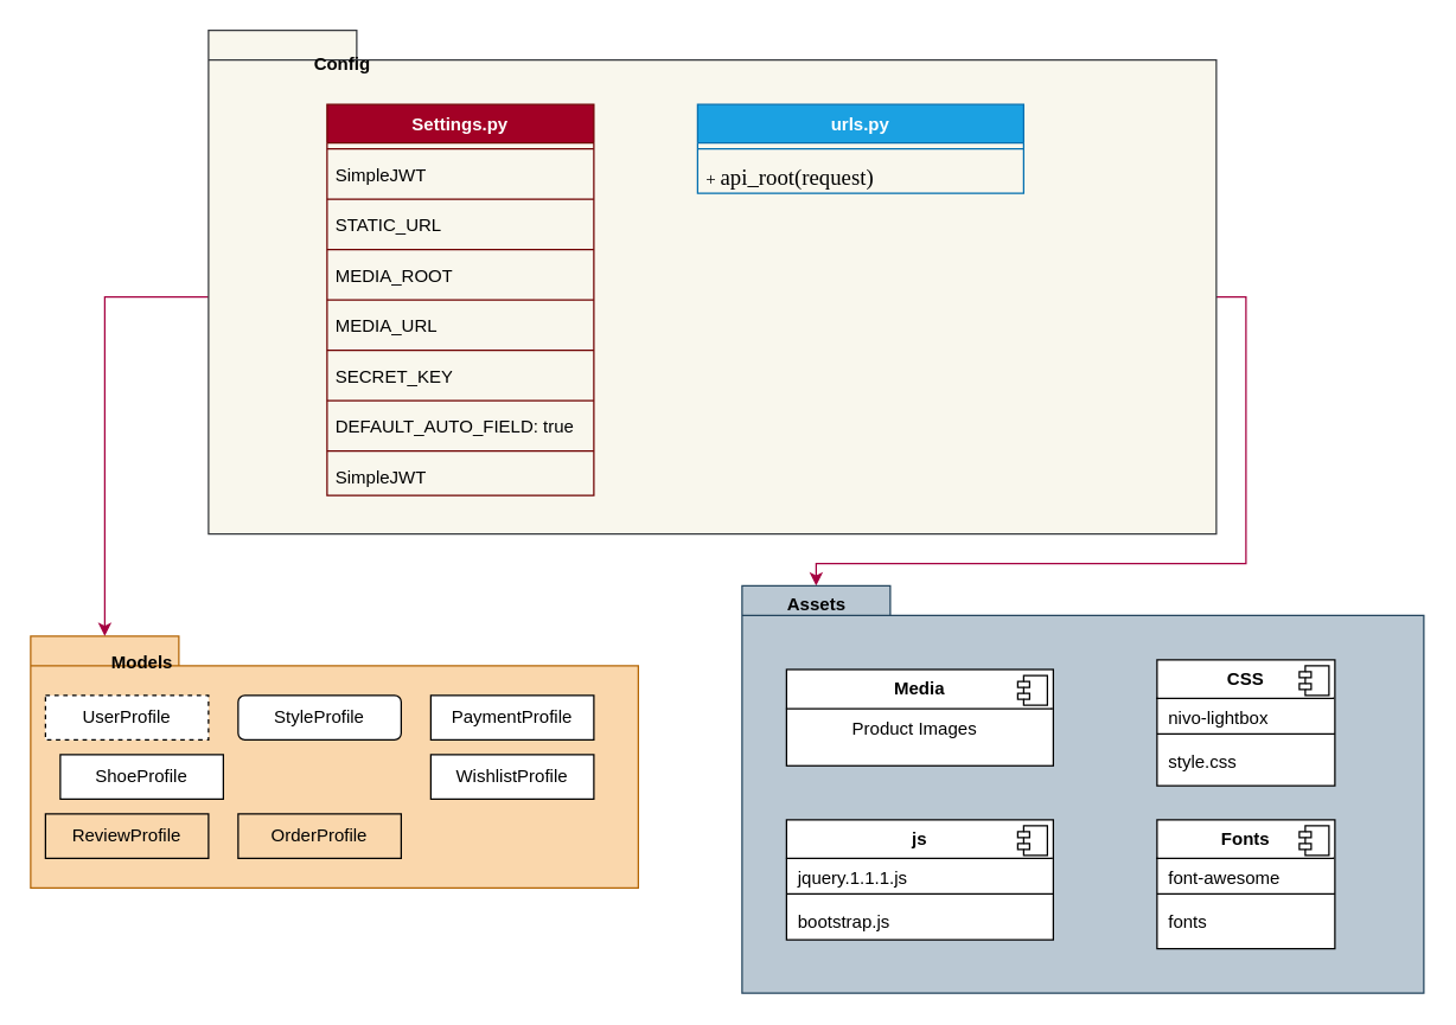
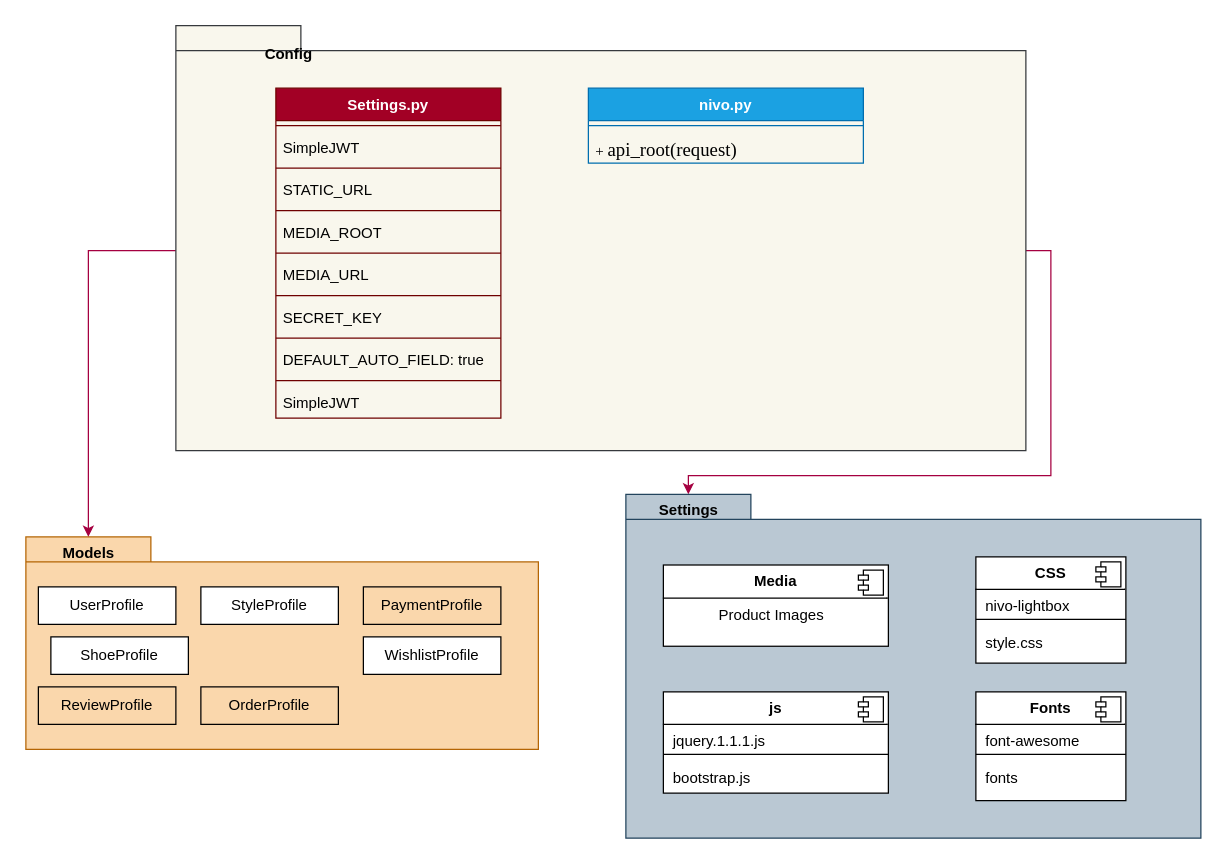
  <mxCell id="0" />
  <mxCell id="1" parent="0" />
  <mxCell id="2" value="" style="shape=folder;fontStyle=1;spacingTop=10;tabWidth=100;tabHeight=20;tabPosition=left;html=1;whiteSpace=wrap;fillColor=#fad7ac;strokeColor=#b46504;" parent="1" vertex="1"><mxGeometry x="20" y="429" width="410" height="170" as="geometry" /></mxCell>
- <mxCell id="3" value="Models" style="text;align=center;fontStyle=1;verticalAlign=middle;spacingLeft=3;spacingRight=3;strokeColor=none;rotatable=0;points=[[0,0.5],[1,0.5]];portConstraint=eastwest;html=1;" parent="1" vertex="1"><mxGeometry x="55" y="434" width="80" height="26" as="geometry" /></mxCell>
- <mxCell id="4" value="UserProfile" style="html=1;whiteSpace=wrap;dashed=1;" parent="1" vertex="1"><mxGeometry x="30" y="469" width="110" height="30" as="geometry" /></mxCell>
+ <mxCell id="3" value="Models" style="text;align=center;fontStyle=1;verticalAlign=middle;spacingLeft=3;spacingRight=3;strokeColor=none;rotatable=0;points=[[0,0.5],[1,0.5]];portConstraint=eastwest;html=1;" parent="1" vertex="1"><mxGeometry x="30" y="429" width="80" height="26" as="geometry" /></mxCell>
+ <mxCell id="4" value="UserProfile" style="html=1;whiteSpace=wrap;" parent="1" vertex="1"><mxGeometry x="30" y="469" width="110" height="30" as="geometry" /></mxCell>
  <mxCell id="5" value="OrderProfile" style="html=1;whiteSpace=wrap;fillColor=#fad7ac;" parent="1" vertex="1"><mxGeometry x="160" y="549" width="110" height="30" as="geometry" /></mxCell>
  <mxCell id="6" value="ShoeProfile" style="html=1;whiteSpace=wrap;" parent="1" vertex="1"><mxGeometry x="40" y="509" width="110" height="30" as="geometry" /></mxCell>
- <mxCell id="7" value="PaymentProfile" style="html=1;whiteSpace=wrap;" parent="1" vertex="1"><mxGeometry x="290" y="469" width="110" height="30" as="geometry" /></mxCell>
+ <mxCell id="7" value="PaymentProfile" style="html=1;whiteSpace=wrap;fillColor=#fad7ac;" parent="1" vertex="1"><mxGeometry x="290" y="469" width="110" height="30" as="geometry" /></mxCell>
  <mxCell id="8" value="ReviewProfile" style="html=1;whiteSpace=wrap;fillColor=#fad7ac;" parent="1" vertex="1"><mxGeometry x="30" y="549" width="110" height="30" as="geometry" /></mxCell>
- <mxCell id="9" value="StyleProfile" style="html=1;whiteSpace=wrap;rounded=1;" parent="1" vertex="1"><mxGeometry x="160" y="469" width="110" height="30" as="geometry" /></mxCell>
+ <mxCell id="9" value="StyleProfile" style="html=1;whiteSpace=wrap;" parent="1" vertex="1"><mxGeometry x="160" y="469" width="110" height="30" as="geometry" /></mxCell>
  <mxCell id="10" value="WishlistProfile" style="html=1;whiteSpace=wrap;" parent="1" vertex="1"><mxGeometry x="290" y="509" width="110" height="30" as="geometry" /></mxCell>
  <mxCell id="11" style="edgeStyle=orthogonalEdgeStyle;rounded=0;orthogonalLoop=1;jettySize=auto;html=1;exitX=0;exitY=0;exitDx=0;exitDy=180;exitPerimeter=0;entryX=0;entryY=0;entryDx=50;entryDy=0;entryPerimeter=0;fillColor=#d80073;strokeColor=#A50040;" parent="1" source="13" target="2" edge="1"><mxGeometry relative="1" as="geometry"><mxPoint x="70" y="400" as="targetPoint" /></mxGeometry></mxCell>
  <mxCell id="12" style="edgeStyle=orthogonalEdgeStyle;rounded=0;orthogonalLoop=1;jettySize=auto;html=1;exitX=0;exitY=0;exitDx=680;exitDy=180;exitPerimeter=0;entryX=0;entryY=0;entryDx=50;entryDy=0;entryPerimeter=0;fillColor=#d80073;strokeColor=#A50040;" parent="1" source="13" target="33" edge="1"><mxGeometry relative="1" as="geometry"><mxPoint x="650" y="390" as="targetPoint" /></mxGeometry></mxCell>
  <mxCell id="13" value="" style="shape=folder;fontStyle=1;spacingTop=10;tabWidth=100;tabHeight=20;tabPosition=left;html=1;whiteSpace=wrap;fillColor=#f9f7ed;strokeColor=#36393d;" parent="1" vertex="1"><mxGeometry x="140" y="20" width="680" height="340" as="geometry" /></mxCell>
  <mxCell id="14" value="Config" style="text;align=center;fontStyle=1;verticalAlign=middle;spacingLeft=3;spacingRight=3;strokeColor=none;rotatable=0;points=[[0,0.5],[1,0.5]];portConstraint=eastwest;html=1;" parent="1" vertex="1"><mxGeometry x="190" y="30" width="80" height="26" as="geometry" /></mxCell>
  <mxCell id="15" value="Settings.py" style="swimlane;fontStyle=1;align=center;verticalAlign=top;childLayout=stackLayout;horizontal=1;startSize=26;horizontalStack=0;resizeParent=1;resizeParentMax=0;resizeLast=0;collapsible=1;marginBottom=0;whiteSpace=wrap;html=1;fillColor=#a20025;strokeColor=#6F0000;fontColor=#ffffff;" parent="1" vertex="1"><mxGeometry x="220" y="70" width="180" height="264" as="geometry" /></mxCell>
  <mxCell id="16" value="" style="line;strokeWidth=1;fillColor=none;align=left;verticalAlign=middle;spacingTop=-1;spacingLeft=3;spacingRight=3;rotatable=0;labelPosition=right;points=[];portConstraint=eastwest;strokeColor=inherit;" parent="15" vertex="1"><mxGeometry y="26" width="180" height="8" as="geometry" /></mxCell>
  <mxCell id="17" value="SimpleJWT" style="text;strokeColor=none;fillColor=none;align=left;verticalAlign=top;spacingLeft=4;spacingRight=4;overflow=hidden;rotatable=0;points=[[0,0.5],[1,0.5]];portConstraint=eastwest;whiteSpace=wrap;html=1;" parent="15" vertex="1"><mxGeometry y="34" width="180" height="26" as="geometry" /></mxCell>
  <mxCell id="18" value="" style="line;strokeWidth=1;fillColor=none;align=left;verticalAlign=middle;spacingTop=-1;spacingLeft=3;spacingRight=3;rotatable=0;labelPosition=right;points=[];portConstraint=eastwest;strokeColor=inherit;" parent="15" vertex="1"><mxGeometry y="60" width="180" height="8" as="geometry" /></mxCell>
  <mxCell id="19" value="STATIC_URL" style="text;strokeColor=none;fillColor=none;align=left;verticalAlign=top;spacingLeft=4;spacingRight=4;overflow=hidden;rotatable=0;points=[[0,0.5],[1,0.5]];portConstraint=eastwest;whiteSpace=wrap;html=1;" parent="15" vertex="1"><mxGeometry y="68" width="180" height="26" as="geometry" /></mxCell>
  <mxCell id="20" value="" style="line;strokeWidth=1;fillColor=none;align=left;verticalAlign=middle;spacingTop=-1;spacingLeft=3;spacingRight=3;rotatable=0;labelPosition=right;points=[];portConstraint=eastwest;strokeColor=inherit;" parent="15" vertex="1"><mxGeometry y="94" width="180" height="8" as="geometry" /></mxCell>
  <mxCell id="21" value="MEDIA_ROOT" style="text;strokeColor=none;fillColor=none;align=left;verticalAlign=top;spacingLeft=4;spacingRight=4;overflow=hidden;rotatable=0;points=[[0,0.5],[1,0.5]];portConstraint=eastwest;whiteSpace=wrap;html=1;" parent="15" vertex="1"><mxGeometry y="102" width="180" height="26" as="geometry" /></mxCell>
  <mxCell id="22" value="" style="line;strokeWidth=1;fillColor=none;align=left;verticalAlign=middle;spacingTop=-1;spacingLeft=3;spacingRight=3;rotatable=0;labelPosition=right;points=[];portConstraint=eastwest;strokeColor=inherit;" parent="15" vertex="1"><mxGeometry y="128" width="180" height="8" as="geometry" /></mxCell>
  <mxCell id="23" value="MEDIA_URL&amp;nbsp;" style="text;strokeColor=none;fillColor=none;align=left;verticalAlign=top;spacingLeft=4;spacingRight=4;overflow=hidden;rotatable=0;points=[[0,0.5],[1,0.5]];portConstraint=eastwest;whiteSpace=wrap;html=1;" parent="15" vertex="1"><mxGeometry y="136" width="180" height="26" as="geometry" /></mxCell>
  <mxCell id="24" value="" style="line;strokeWidth=1;fillColor=none;align=left;verticalAlign=middle;spacingTop=-1;spacingLeft=3;spacingRight=3;rotatable=0;labelPosition=right;points=[];portConstraint=eastwest;strokeColor=inherit;" parent="15" vertex="1"><mxGeometry y="162" width="180" height="8" as="geometry" /></mxCell>
  <mxCell id="25" value="SECRET_KEY" style="text;strokeColor=none;fillColor=none;align=left;verticalAlign=top;spacingLeft=4;spacingRight=4;overflow=hidden;rotatable=0;points=[[0,0.5],[1,0.5]];portConstraint=eastwest;whiteSpace=wrap;html=1;" parent="15" vertex="1"><mxGeometry y="170" width="180" height="26" as="geometry" /></mxCell>
  <mxCell id="26" value="" style="line;strokeWidth=1;fillColor=none;align=left;verticalAlign=middle;spacingTop=-1;spacingLeft=3;spacingRight=3;rotatable=0;labelPosition=right;points=[];portConstraint=eastwest;strokeColor=inherit;" parent="15" vertex="1"><mxGeometry y="196" width="180" height="8" as="geometry" /></mxCell>
  <mxCell id="27" value="DEFAULT_AUTO_FIELD: true" style="text;strokeColor=none;fillColor=none;align=left;verticalAlign=top;spacingLeft=4;spacingRight=4;overflow=hidden;rotatable=0;points=[[0,0.5],[1,0.5]];portConstraint=eastwest;whiteSpace=wrap;html=1;" parent="15" vertex="1"><mxGeometry y="204" width="180" height="26" as="geometry" /></mxCell>
  <mxCell id="28" value="" style="line;strokeWidth=1;fillColor=none;align=left;verticalAlign=middle;spacingTop=-1;spacingLeft=3;spacingRight=3;rotatable=0;labelPosition=right;points=[];portConstraint=eastwest;strokeColor=inherit;" parent="15" vertex="1"><mxGeometry y="230" width="180" height="8" as="geometry" /></mxCell>
  <mxCell id="29" value="SimpleJWT" style="text;strokeColor=none;fillColor=none;align=left;verticalAlign=top;spacingLeft=4;spacingRight=4;overflow=hidden;rotatable=0;points=[[0,0.5],[1,0.5]];portConstraint=eastwest;whiteSpace=wrap;html=1;" parent="15" vertex="1"><mxGeometry y="238" width="180" height="26" as="geometry" /></mxCell>
- <mxCell id="30" value="urls.py" style="swimlane;fontStyle=1;align=center;verticalAlign=top;childLayout=stackLayout;horizontal=1;startSize=26;horizontalStack=0;resizeParent=1;resizeParentMax=0;resizeLast=0;collapsible=1;marginBottom=0;whiteSpace=wrap;html=1;fillColor=#1ba1e2;fontColor=#ffffff;strokeColor=#006EAF;" parent="1" vertex="1"><mxGeometry x="470" y="70" width="220" height="60" as="geometry" /></mxCell>
+ <mxCell id="30" value="nivo.py" style="swimlane;fontStyle=1;align=center;verticalAlign=top;childLayout=stackLayout;horizontal=1;startSize=26;horizontalStack=0;resizeParent=1;resizeParentMax=0;resizeLast=0;collapsible=1;marginBottom=0;whiteSpace=wrap;html=1;fillColor=#1ba1e2;fontColor=#ffffff;strokeColor=#006EAF;" parent="1" vertex="1"><mxGeometry x="470" y="70" width="220" height="60" as="geometry" /></mxCell>
  <mxCell id="31" value="" style="line;strokeWidth=1;fillColor=none;align=left;verticalAlign=middle;spacingTop=-1;spacingLeft=3;spacingRight=3;rotatable=0;labelPosition=right;points=[];portConstraint=eastwest;strokeColor=inherit;" parent="30" vertex="1"><mxGeometry y="26" width="220" height="8" as="geometry" /></mxCell>
  <mxCell id="32" value="&lt;font face=&quot;Times New Roman&quot;&gt;+&amp;nbsp;&lt;span style=&quot;font-size: 15px; white-space: pre;&quot;&gt;a&lt;/span&gt;&lt;span style=&quot;font-size: 15px; white-space: pre;&quot;&gt;pi_root&lt;/span&gt;&lt;span style=&quot;font-size: 15px; white-space: pre;&quot;&gt;(&lt;/span&gt;&lt;span style=&quot;font-size: 15px; white-space: pre;&quot;&gt;request&lt;/span&gt;&lt;span style=&quot;font-size: 15px; white-space: pre;&quot;&gt;)&lt;/span&gt;&lt;/font&gt;" style="text;strokeColor=none;fillColor=none;align=left;verticalAlign=top;spacingLeft=4;spacingRight=4;overflow=hidden;rotatable=0;points=[[0,0.5],[1,0.5]];portConstraint=eastwest;whiteSpace=wrap;html=1;" parent="30" vertex="1"><mxGeometry y="34" width="220" height="26" as="geometry" /></mxCell>
  <mxCell id="33" value="" style="shape=folder;fontStyle=1;spacingTop=10;tabWidth=100;tabHeight=20;tabPosition=left;html=1;whiteSpace=wrap;fillColor=#bac8d3;strokeColor=#23445d;" parent="1" vertex="1"><mxGeometry x="500" y="395" width="460" height="275" as="geometry" /></mxCell>
- <mxCell id="34" value="Assets" style="text;align=center;fontStyle=1;verticalAlign=middle;spacingLeft=3;spacingRight=3;strokeColor=none;rotatable=0;points=[[0,0.5],[1,0.5]];portConstraint=eastwest;html=1;" parent="1" vertex="1"><mxGeometry x="510" y="395" width="80" height="26" as="geometry" /></mxCell>
+ <mxCell id="34" value="Settings" style="text;align=center;fontStyle=1;verticalAlign=middle;spacingLeft=3;spacingRight=3;strokeColor=none;rotatable=0;points=[[0,0.5],[1,0.5]];portConstraint=eastwest;html=1;" parent="1" vertex="1"><mxGeometry x="510" y="395" width="80" height="26" as="geometry" /></mxCell>
  <mxCell id="35" value="&lt;p style=&quot;margin:0px;margin-top:6px;text-align:center;&quot;&gt;&lt;b&gt;Media&lt;/b&gt;&lt;/p&gt;&lt;hr size=&quot;1&quot; style=&quot;border-style:solid;&quot;&gt;&lt;p style=&quot;margin:0px;margin-left:8px;&quot;&gt;&lt;span style=&quot;white-space: pre;&quot;&gt;&#09;&lt;/span&gt;&amp;nbsp; &amp;nbsp;Product Images&lt;/p&gt;" style="align=left;overflow=fill;html=1;dropTarget=0;whiteSpace=wrap;" parent="1" vertex="1"><mxGeometry x="530" y="451.5" width="180" height="65" as="geometry" /></mxCell>
  <mxCell id="36" value="" style="shape=component;jettyWidth=8;jettyHeight=4;" parent="35" vertex="1"><mxGeometry x="1" width="20" height="20" relative="1" as="geometry"><mxPoint x="-24" y="4" as="offset" /></mxGeometry></mxCell>
  <mxCell id="37" value="&lt;p style=&quot;margin:0px;margin-top:6px;text-align:center;&quot;&gt;&lt;b&gt;CSS&lt;/b&gt;&lt;/p&gt;&lt;hr size=&quot;1&quot; style=&quot;border-style:solid;&quot;&gt;&lt;p style=&quot;margin:0px;margin-left:8px;&quot;&gt;nivo-lightbox&lt;/p&gt;&lt;p style=&quot;margin:0px;margin-left:8px;&quot;&gt;&lt;span style=&quot;background-color: initial;&quot;&gt;&lt;br&gt;&lt;/span&gt;&lt;/p&gt;&lt;p style=&quot;margin:0px;margin-left:8px;&quot;&gt;&lt;span style=&quot;background-color: initial;&quot;&gt;style.css&lt;/span&gt;&lt;br&gt;&lt;/p&gt;" style="align=left;overflow=fill;html=1;dropTarget=0;whiteSpace=wrap;" parent="1" vertex="1"><mxGeometry x="780" y="445" width="120" height="85" as="geometry" /></mxCell>
  <mxCell id="38" value="" style="shape=component;jettyWidth=8;jettyHeight=4;" parent="37" vertex="1"><mxGeometry x="1" width="20" height="20" relative="1" as="geometry"><mxPoint x="-24" y="4" as="offset" /></mxGeometry></mxCell>
  <mxCell id="39" value="&lt;p style=&quot;margin:0px;margin-top:6px;text-align:center;&quot;&gt;&lt;b&gt;js&lt;/b&gt;&lt;/p&gt;&lt;hr size=&quot;1&quot; style=&quot;border-style:solid;&quot;&gt;&lt;p style=&quot;margin:0px;margin-left:8px;&quot;&gt;jquery.1.1.1.js&lt;/p&gt;&lt;p style=&quot;margin:0px;margin-left:8px;&quot;&gt;&lt;br&gt;&lt;/p&gt;&lt;p style=&quot;margin:0px;margin-left:8px;&quot;&gt;bootstrap.js&lt;/p&gt;" style="align=left;overflow=fill;html=1;dropTarget=0;whiteSpace=wrap;" parent="1" vertex="1"><mxGeometry x="530" y="553" width="180" height="81" as="geometry" /></mxCell>
  <mxCell id="40" value="" style="shape=component;jettyWidth=8;jettyHeight=4;" parent="39" vertex="1"><mxGeometry x="1" width="20" height="20" relative="1" as="geometry"><mxPoint x="-24" y="4" as="offset" /></mxGeometry></mxCell>
  <mxCell id="41" value="&lt;p style=&quot;margin:0px;margin-top:6px;text-align:center;&quot;&gt;&lt;b&gt;Fonts&lt;/b&gt;&lt;/p&gt;&lt;hr size=&quot;1&quot; style=&quot;border-style:solid;&quot;&gt;&lt;p style=&quot;margin:0px;margin-left:8px;&quot;&gt;font-awesome&lt;/p&gt;&lt;p style=&quot;margin:0px;margin-left:8px;&quot;&gt;&lt;br&gt;&lt;/p&gt;&lt;p style=&quot;margin:0px;margin-left:8px;&quot;&gt;fonts&lt;/p&gt;" style="align=left;overflow=fill;html=1;dropTarget=0;whiteSpace=wrap;" parent="1" vertex="1"><mxGeometry x="780" y="553" width="120" height="87" as="geometry" /></mxCell>
  <mxCell id="42" value="" style="shape=component;jettyWidth=8;jettyHeight=4;" parent="41" vertex="1"><mxGeometry x="1" width="20" height="20" relative="1" as="geometry"><mxPoint x="-24" y="4" as="offset" /></mxGeometry></mxCell>
  <mxCell id="43" value="" style="line;strokeWidth=1;fillColor=none;align=left;verticalAlign=middle;spacingTop=-1;spacingLeft=3;spacingRight=3;rotatable=0;labelPosition=right;points=[];portConstraint=eastwest;strokeColor=inherit;" parent="1" vertex="1"><mxGeometry x="780" y="491" width="120" height="8" as="geometry" /></mxCell>
  <mxCell id="44" value="" style="line;strokeWidth=1;fillColor=none;align=left;verticalAlign=middle;spacingTop=-1;spacingLeft=3;spacingRight=3;rotatable=0;labelPosition=right;points=[];portConstraint=eastwest;strokeColor=inherit;" parent="1" vertex="1"><mxGeometry x="530" y="599" width="180" height="8" as="geometry" /></mxCell>
  <mxCell id="45" value="" style="line;strokeWidth=1;fillColor=none;align=left;verticalAlign=middle;spacingTop=-1;spacingLeft=3;spacingRight=3;rotatable=0;labelPosition=right;points=[];portConstraint=eastwest;strokeColor=inherit;" parent="1" vertex="1"><mxGeometry x="780" y="599" width="120" height="8" as="geometry" /></mxCell>
